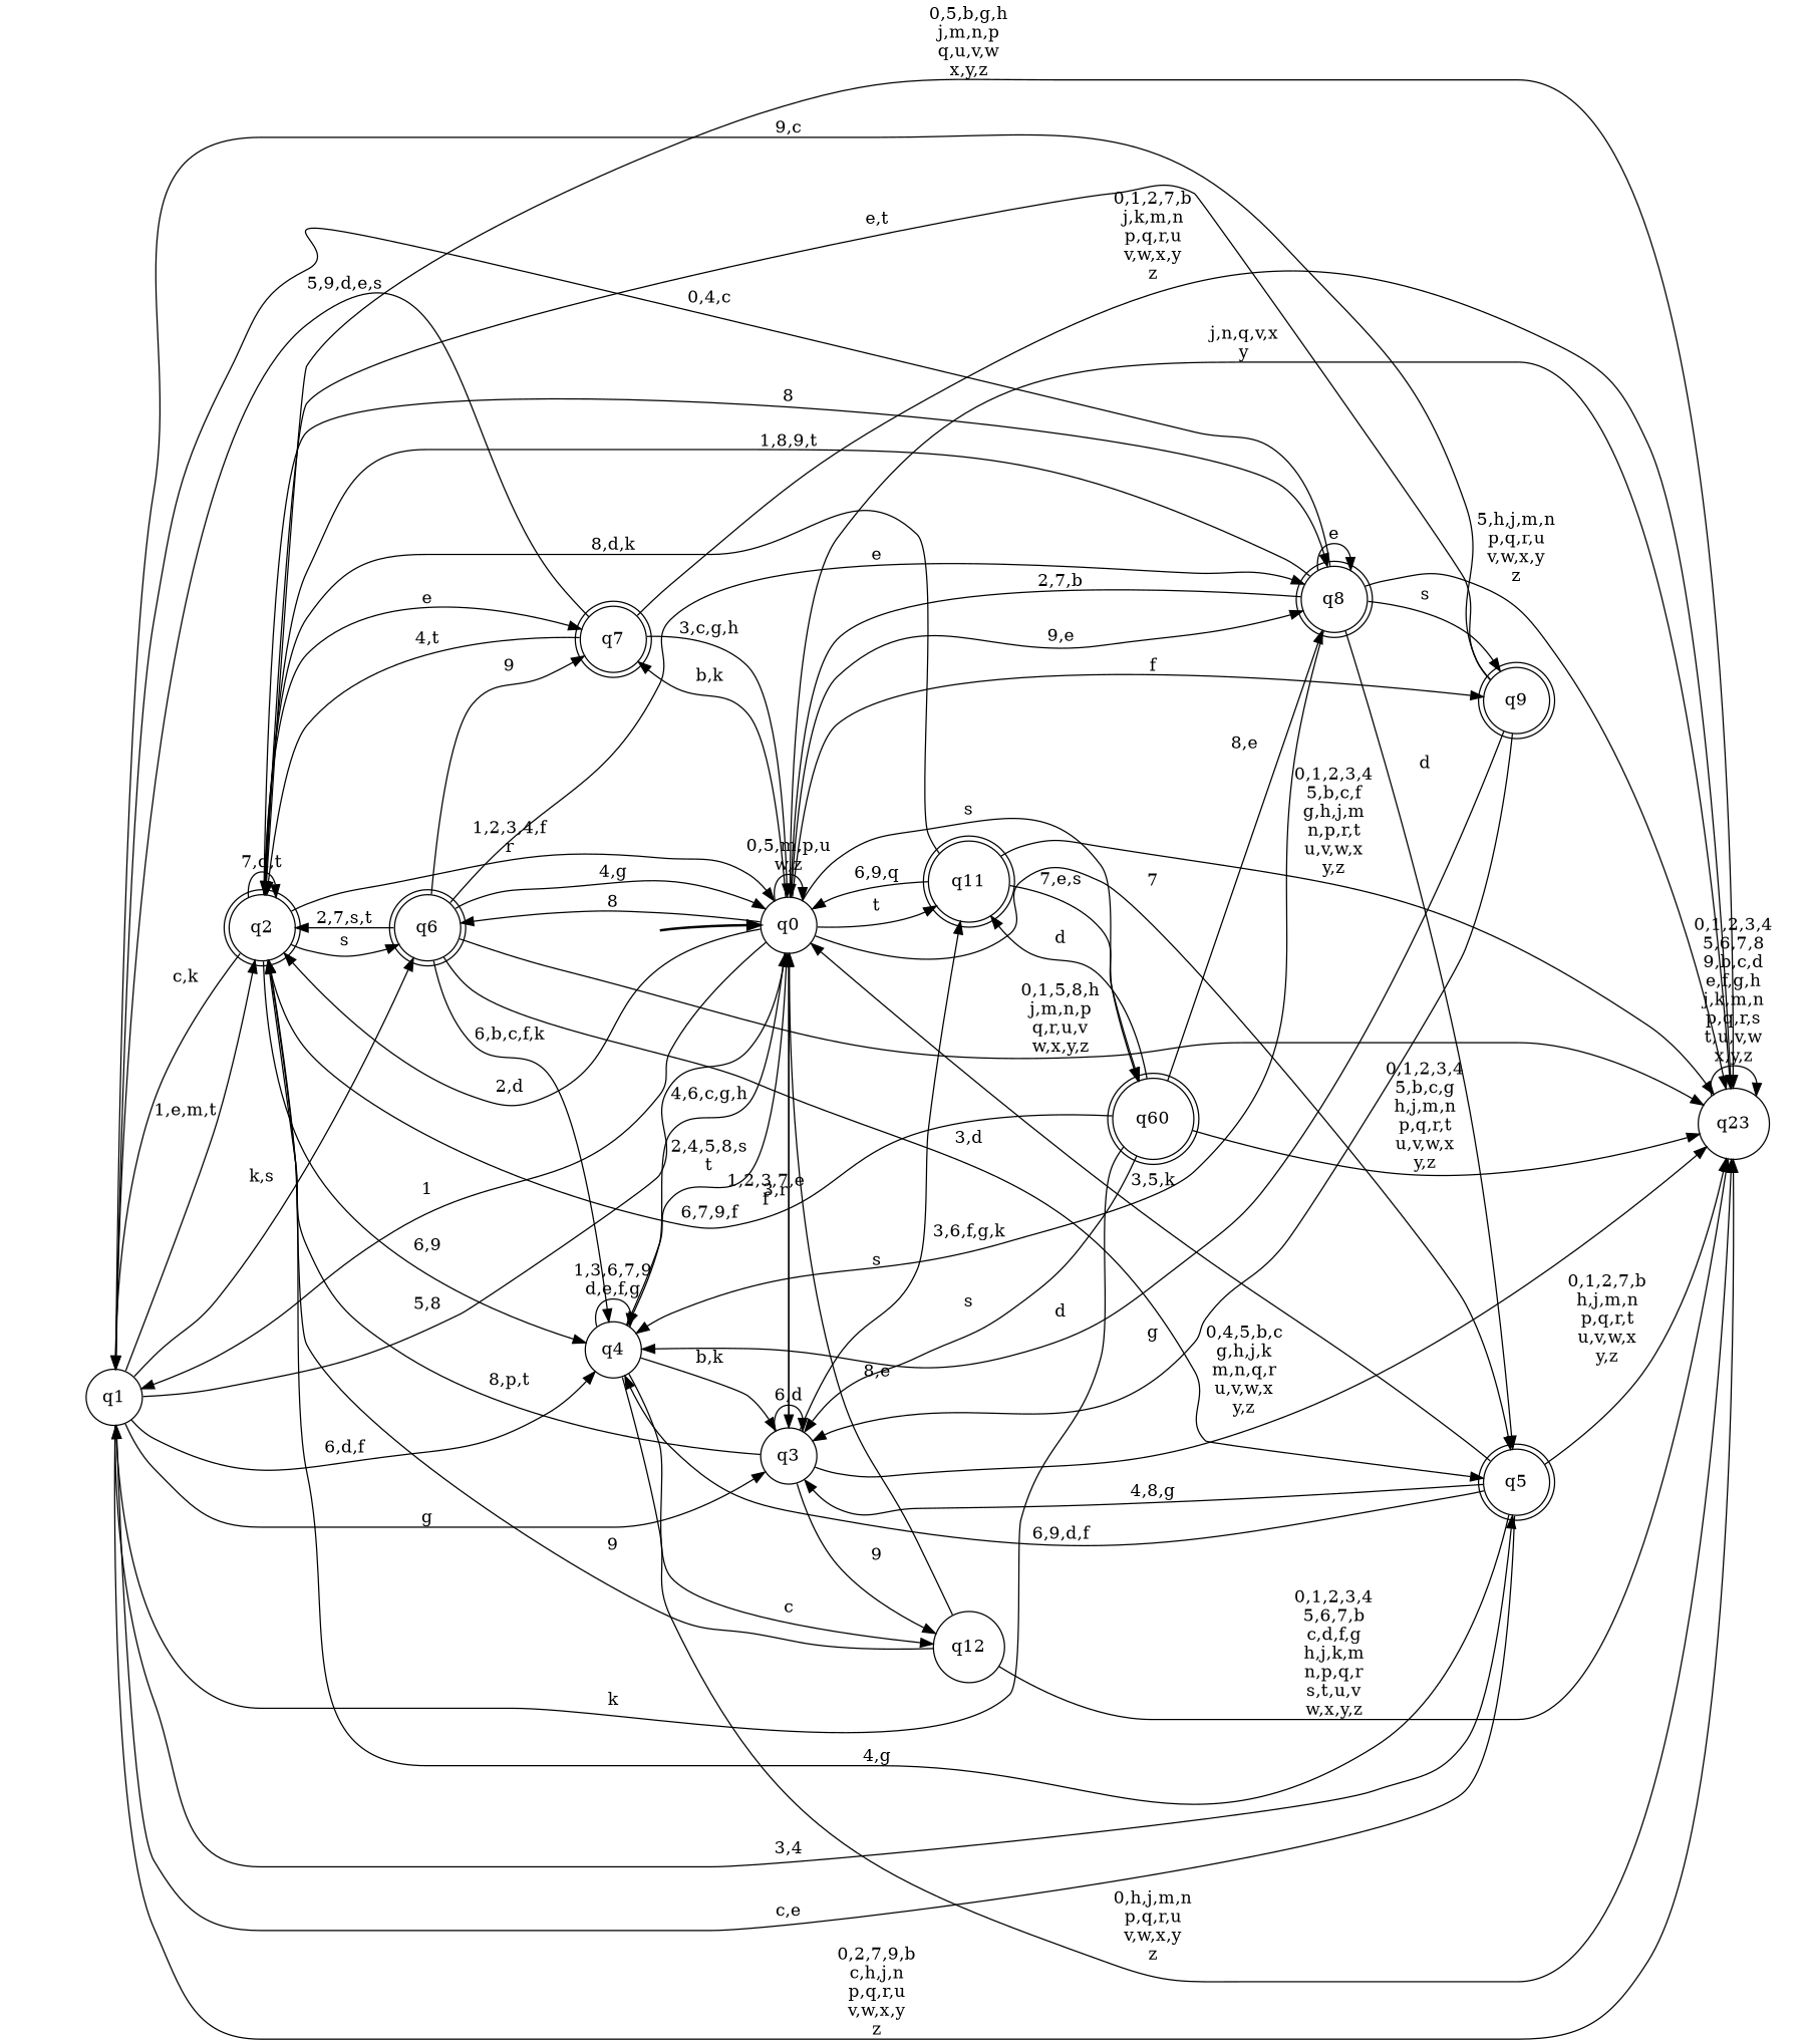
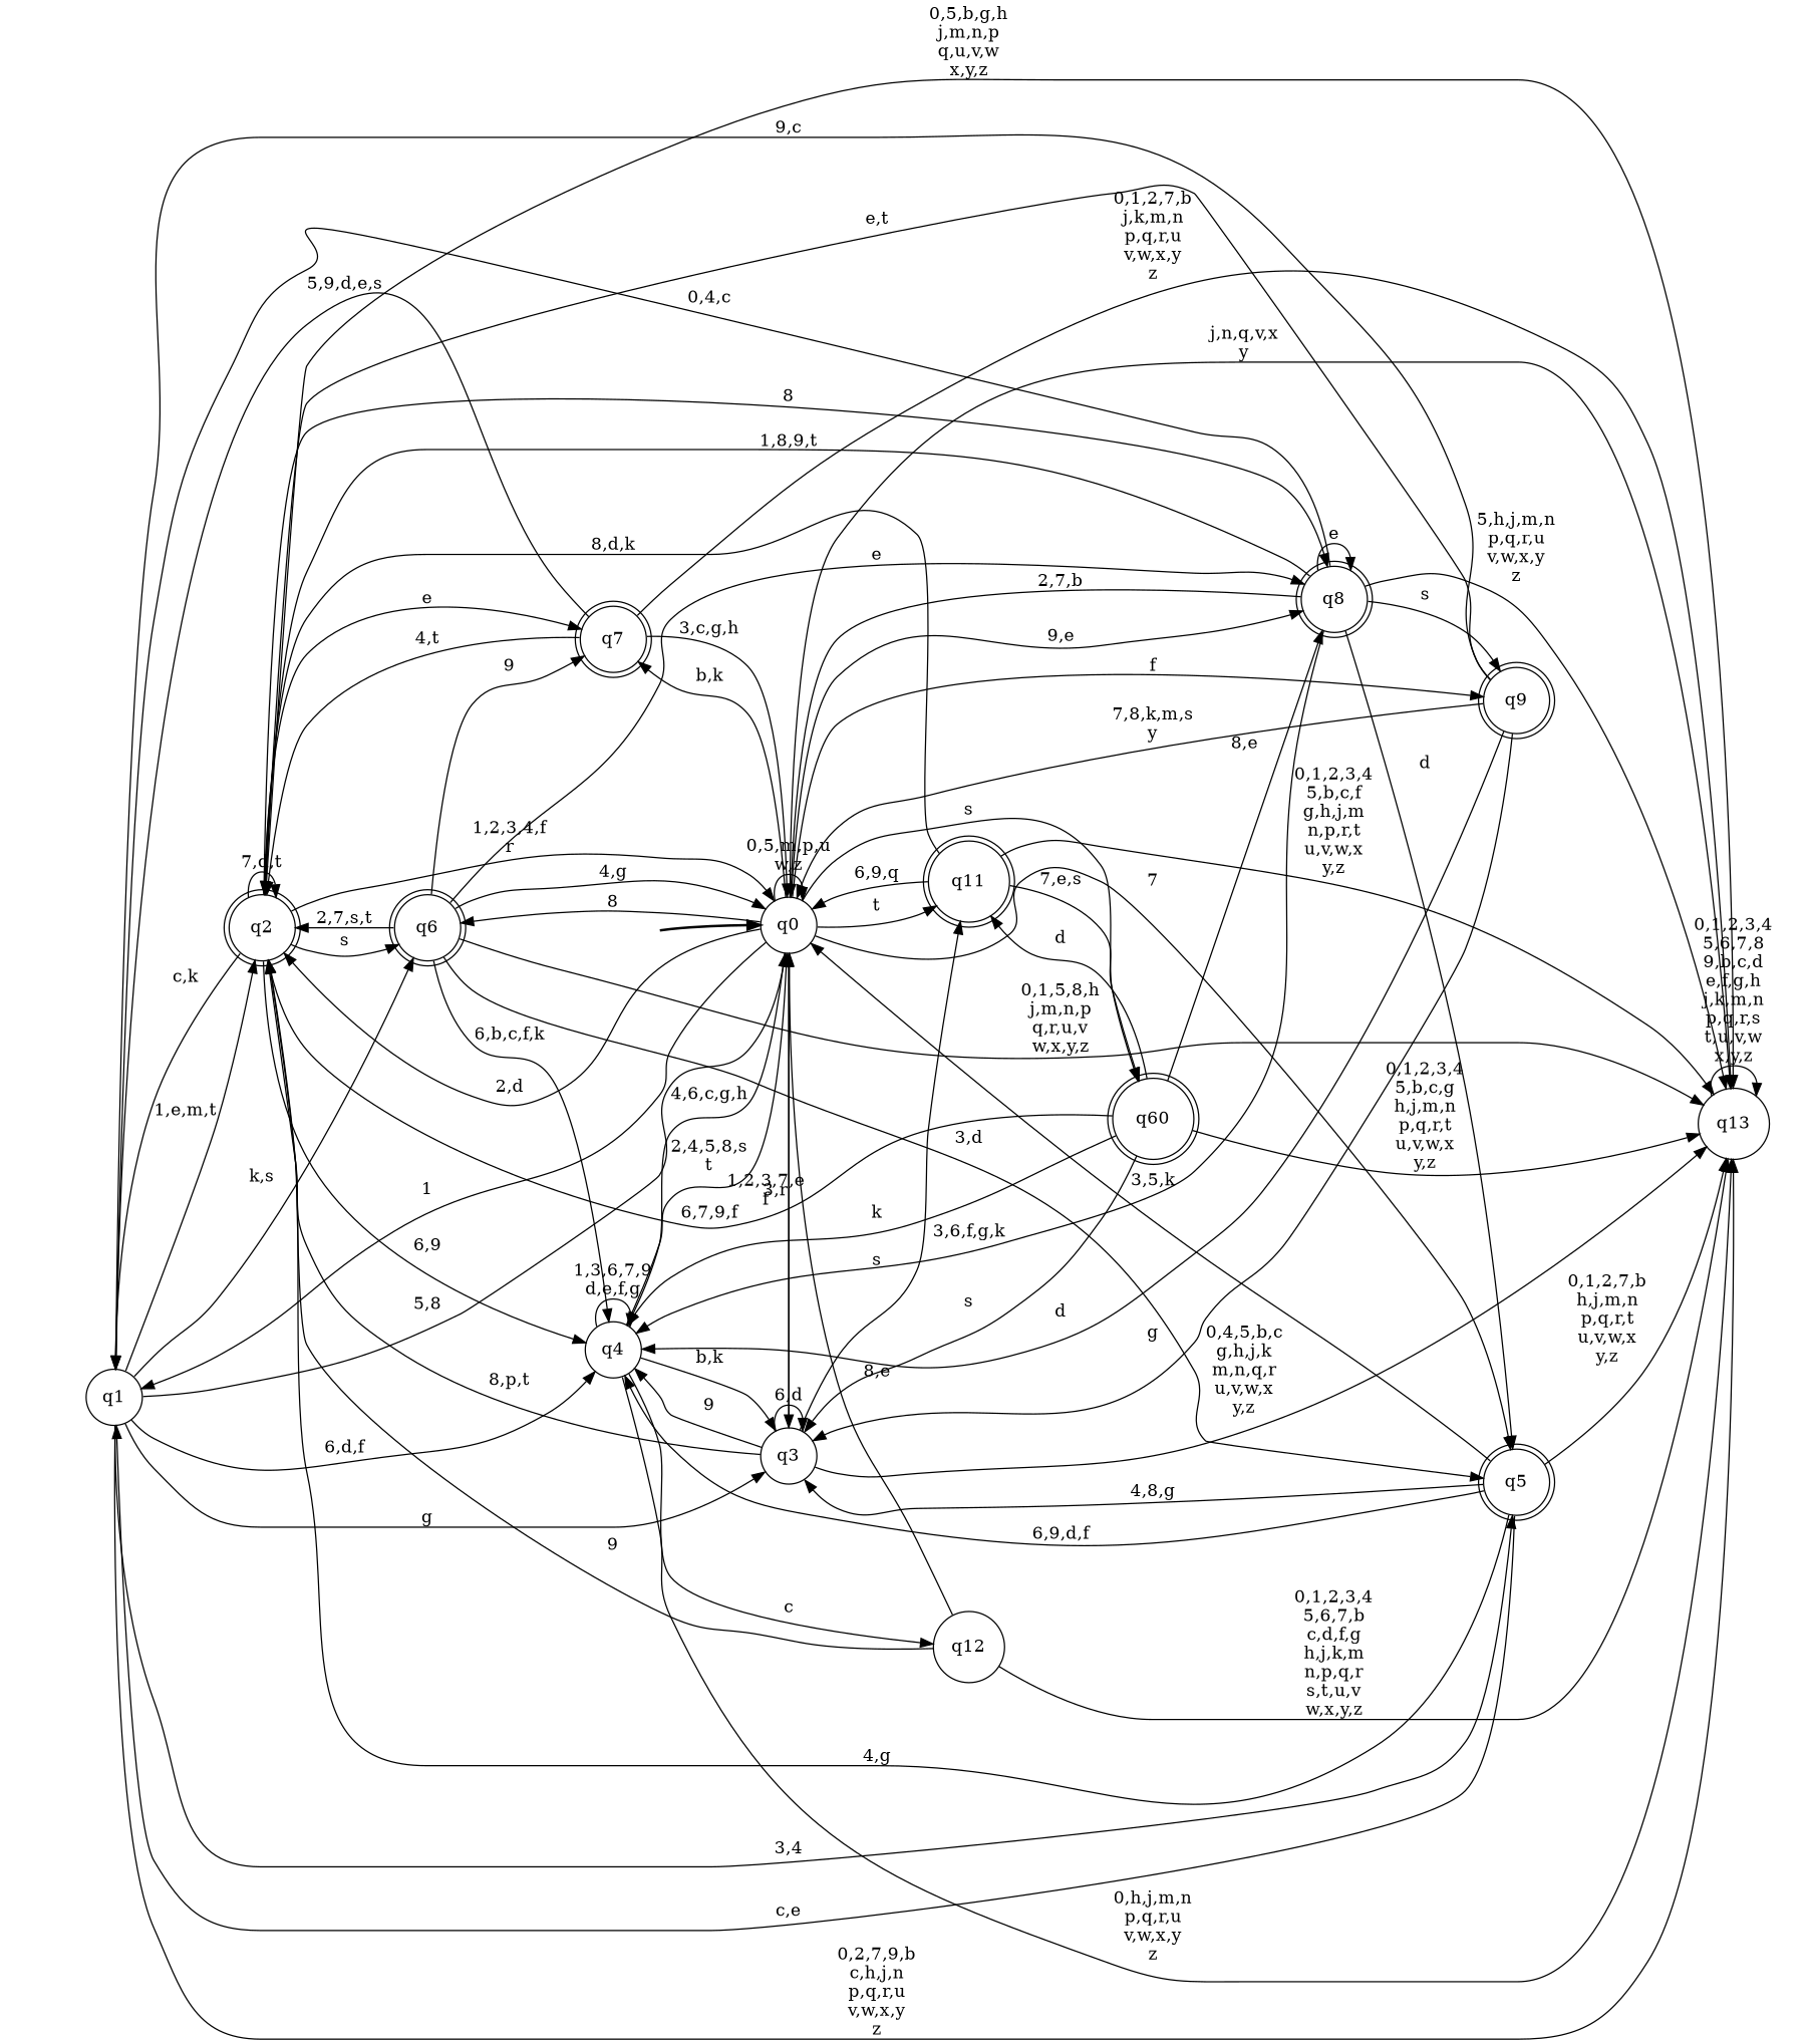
  digraph {
    rankdir=LR
    node [shape=doublecircle style="rounded,filled" color=black fillcolor=white]
    __start0 [height=0 shape=none style=invis width=0 color="" fillcolor=""]
    n2 [label=q0 shape=circle style=filled]
    n3 [label=q1 shape=circle style=filled]
    n4 [label=q2]
    n5 [label=q3 shape=circle style=filled]
    n6 [label=q4 shape=circle style=filled]
    n7 [label=q5]
    n8 [label=q6]
    n9 [label=q7]
    n10 [label=q8]
    n11 [label=q9]
    n12 [label=q60]
    n13 [label=q11]
-   n14 [label=q23 shape=circle style=filled]
+   n14 [label=q13 shape=circle style=filled]
    n15 [label=q12 shape=circle style=filled]
    subgraph cluster_1 {
      nodesep=0.15
      ranksep=0.15
      style=invis
      __start0
      n2
    }
    __start0 -> n2 [penwidth=2]
    n2 -> n2 [label="0,5,m,p,u\nw,z"]
    n2 -> n3 [label=1]
    n2 -> n4 [label="2,d"]
    n2 -> n5 [label="3,r"]
    n2 -> n6 [label="4,6,c,g,h"]
    n2 -> n7 [label=7]
    n2 -> n8 [label=8]
    n2 -> n9 [label="b,k"]
    n2 -> n10 [label="9,e"]
    n2 -> n11 [label=f]
    n2 -> n12 [label=s]
    n2 -> n13 [label=t]
    n2 -> n14 [label="j,n,q,v,x\ny"]
    n3 -> n2 [label="5,8"]
    n3 -> n4 [label="1,e,m,t"]
    n3 -> n5 [label=g]
    n3 -> n6 [label="6,d,f"]
    n3 -> n7 [label="3,4"]
    n3 -> n8 [label="k,s"]
    n3 -> n14 [label="0,2,7,9,b\nc,h,j,n\np,q,r,u\nv,w,x,y\nz"]
    n4 -> n2 [label="1,2,3,4,f\nr"]
    n4 -> n3 [label="c,k"]
    n4 -> n4 [label="7,d,t"]
    n4 -> n6 [label="6,9"]
    n4 -> n8 [label=s]
    n4 -> n9 [label=e]
    n4 -> n10 [label=8]
    n4 -> n14 [label="0,5,b,g,h\nj,m,n,p\nq,u,v,w\nx,y,z"]
    n5 -> n2 [label="1,2,3,7,e\nf"]
    n5 -> n4 [label="8,p,t"]
    n5 -> n5 [label="6,d"]
-   n5 -> n15 [label=9]
+   n5 -> n6 [label=9]
    n5 -> n13 [label=s]
    n5 -> n14 [label="0,4,5,b,c\ng,h,j,k\nm,n,q,r\nu,v,w,x\ny,z"]
    n6 -> n2 [label="2,4,5,8,s\nt"]
    n6 -> n5 [label="b,k"]
    n6 -> n6 [label="1,3,6,7,9\nd,e,f,g"]
    n6 -> n14 [label="0,h,j,m,n\np,q,r,u\nv,w,x,y\nz"]
    n6 -> n15 [label=c]
    n7 -> n2 [label="3,5,k"]
    n7 -> n3 [label="c,e"]
    n7 -> n4 [label="4,g"]
    n7 -> n5 [label="4,8,g"]
    n7 -> n6 [label="6,9,d,f"]
    n7 -> n14 [label="0,1,2,7,b\nh,j,m,n\np,q,r,t\nu,v,w,x\ny,z"]
    n8 -> n2 [label="4,g"]
    n8 -> n4 [label="2,7,s,t"]
    n8 -> n6 [label="6,b,c,f,k"]
    n8 -> n7 [label="3,d"]
    n8 -> n9 [label=9]
    n8 -> n10 [label=e]
    n8 -> n14 [label="0,1,5,8,h\nj,m,n,p\nq,r,u,v\nw,x,y,z"]
    n9 -> n2 [label="3,c,g,h"]
    n9 -> n3 [label="5,9,d,e,s"]
    n9 -> n4 [label="4,t"]
    n9 -> n14 [label="0,1,2,7,b\nj,k,m,n\np,q,r,u\nv,w,x,y\nz"]
    n10 -> n2 [label="2,7,b"]
    n10 -> n3 [label="0,4,c"]
    n10 -> n4 [label="1,8,9,t"]
    n10 -> n6 [label="3,6,f,g,k"]
    n10 -> n7 [label=d]
    n10 -> n10 [label=e]
    n10 -> n11 [label=s]
    n10 -> n14 [label="5,h,j,m,n\np,q,r,u\nv,w,x,y\nz"]
+   n11 -> n2 [label="7,8,k,m,s\ny"]
    n11 -> n3 [label="9,c"]
    n11 -> n4 [label="e,t"]
    n11 -> n5 [label=g]
    n11 -> n6 [label=d]
    n12 -> n4 [label="6,7,9,f"]
    n12 -> n5 [label=s]
-   n12 -> n3 [label=k]
+   n12 -> n6 [label=k]
    n12 -> n10 [label="8,e"]
    n12 -> n13 [label=d]
    n12 -> n14 [label="0,1,2,3,4\n5,b,c,g\nh,j,m,n\np,q,r,t\nu,v,w,x\ny,z"]
    n13 -> n2 [label="6,9,q"]
    n13 -> n4 [label="8,d,k"]
    n13 -> n12 [label="7,e,s"]
    n13 -> n14 [label="0,1,2,3,4\n5,b,c,f\ng,h,j,m\nn,p,r,t\nu,v,w,x\ny,z"]
    n14 -> n14 [label="0,1,2,3,4\n5,6,7,8\n9,b,c,d\ne,f,g,h\nj,k,m,n\np,q,r,s\nt,u,v,w\nx,y,z"]
    n15 -> n2 [label="8,e"]
    n15 -> n4 [label=9]
    n15 -> n14 [label="0,1,2,3,4\n5,6,7,b\nc,d,f,g\nh,j,k,m\nn,p,q,r\ns,t,u,v\nw,x,y,z"]
  }
